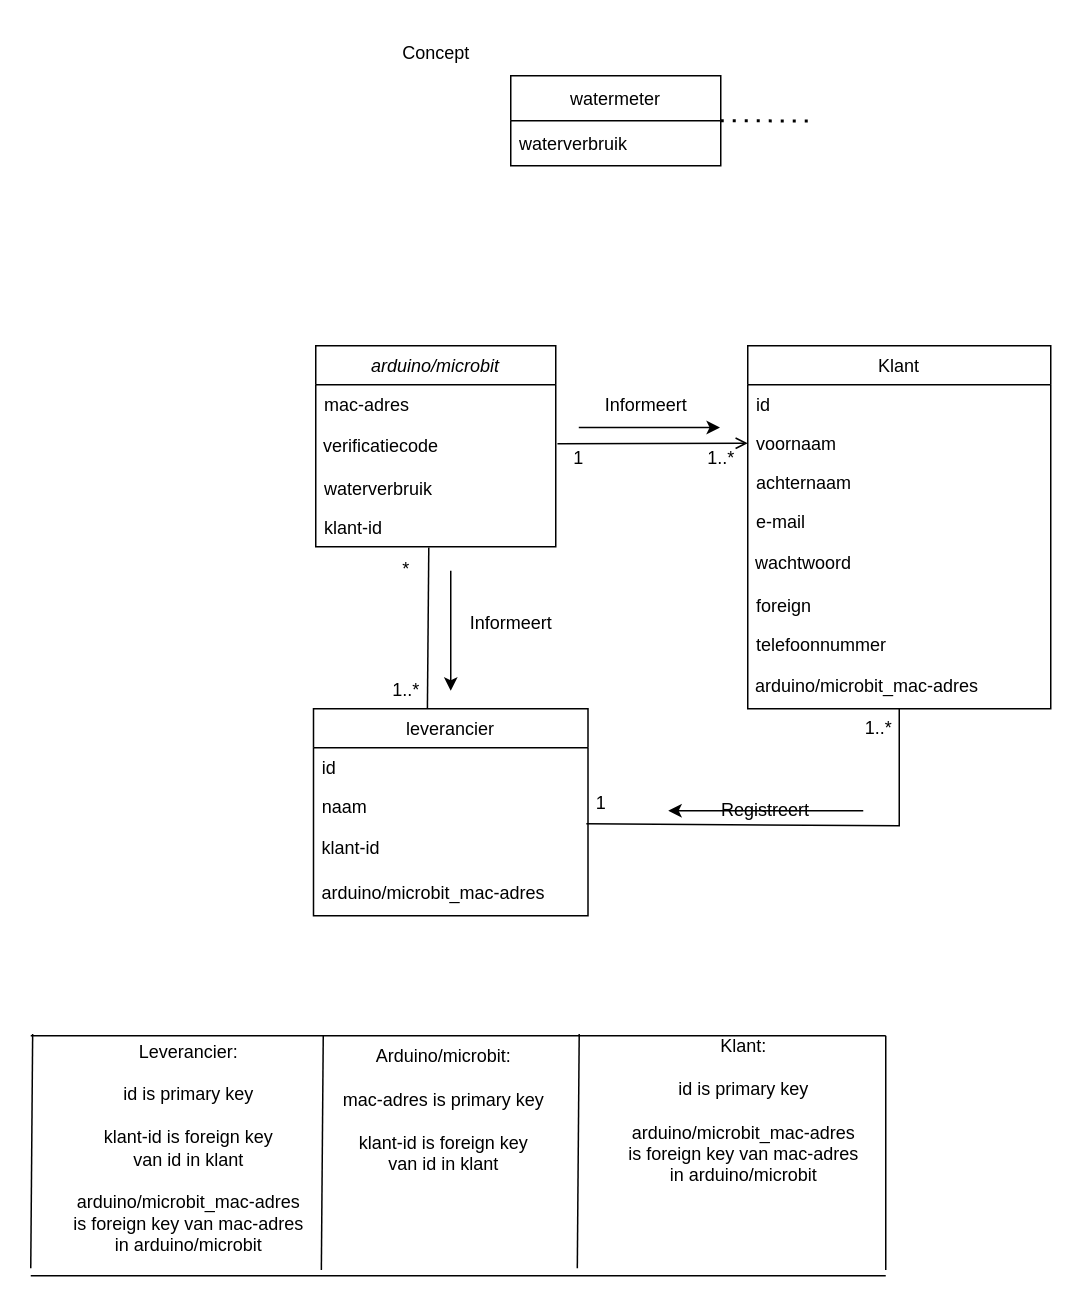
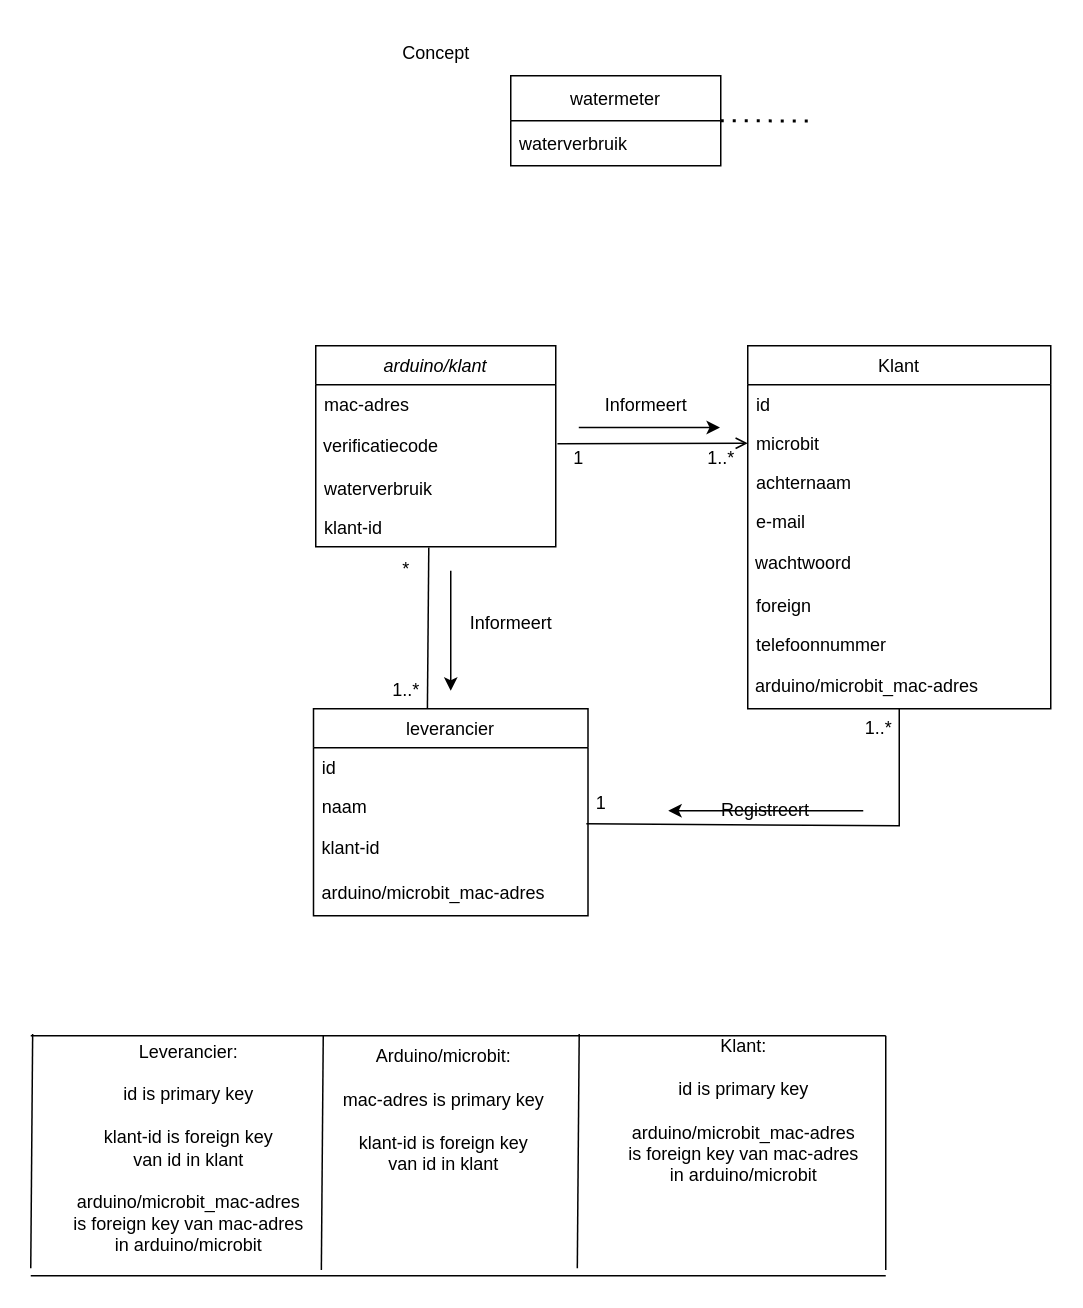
  <mxCell id="0" />
  <mxCell id="1" parent="0" />
- <mxCell id="2" value="arduino/microbit" style="swimlane;fontStyle=2;align=center;verticalAlign=top;childLayout=stackLayout;horizontal=1;startSize=26;horizontalStack=0;resizeParent=1;resizeLast=0;collapsible=1;marginBottom=0;rounded=0;shadow=0;strokeWidth=1;" parent="1" vertex="1"><mxGeometry x="210" y="230" width="160" height="134" as="geometry"><mxRectangle x="230" y="140" width="160" height="26" as="alternateBounds" /></mxGeometry></mxCell>
+ <mxCell id="2" value="arduino/klant" style="swimlane;fontStyle=2;align=center;verticalAlign=top;childLayout=stackLayout;horizontal=1;startSize=26;horizontalStack=0;resizeParent=1;resizeLast=0;collapsible=1;marginBottom=0;rounded=0;shadow=0;strokeWidth=1;" parent="1" vertex="1"><mxGeometry x="210" y="230" width="160" height="134" as="geometry"><mxRectangle x="230" y="140" width="160" height="26" as="alternateBounds" /></mxGeometry></mxCell>
  <mxCell id="3" value="mac-adres" style="text;align=left;verticalAlign=top;spacingLeft=4;spacingRight=4;overflow=hidden;rotatable=0;points=[[0,0.5],[1,0.5]];portConstraint=eastwest;" parent="2" vertex="1"><mxGeometry y="26" width="160" height="26" as="geometry" /></mxCell>
  <mxCell id="4" value="&lt;div align=&quot;left&quot;&gt;&amp;nbsp;verificatiecode&lt;/div&gt;" style="text;html=1;align=left;verticalAlign=middle;resizable=0;points=[];autosize=1;strokeColor=none;fillColor=none;" vertex="1" parent="2"><mxGeometry y="52" width="160" height="30" as="geometry" /></mxCell>
  <mxCell id="5" value="waterverbruik" style="text;align=left;verticalAlign=top;spacingLeft=4;spacingRight=4;overflow=hidden;rotatable=0;points=[[0,0.5],[1,0.5]];portConstraint=eastwest;rounded=0;shadow=0;html=0;" parent="2" vertex="1"><mxGeometry y="82" width="160" height="26" as="geometry" /></mxCell>
  <mxCell id="6" value="klant-id" style="text;align=left;verticalAlign=top;spacingLeft=4;spacingRight=4;overflow=hidden;rotatable=0;points=[[0,0.5],[1,0.5]];portConstraint=eastwest;rounded=0;shadow=0;html=0;" parent="2" vertex="1"><mxGeometry y="108" width="160" height="26" as="geometry" /></mxCell>
  <mxCell id="7" value="leverancier" style="swimlane;fontStyle=0;align=center;verticalAlign=top;childLayout=stackLayout;horizontal=1;startSize=26;horizontalStack=0;resizeParent=1;resizeLast=0;collapsible=1;marginBottom=0;rounded=0;shadow=0;strokeWidth=1;" parent="1" vertex="1"><mxGeometry x="208.5" y="472" width="183" height="138" as="geometry"><mxRectangle x="130" y="380" width="160" height="26" as="alternateBounds" /></mxGeometry></mxCell>
  <mxCell id="8" value="id" style="text;align=left;verticalAlign=top;spacingLeft=4;spacingRight=4;overflow=hidden;rotatable=0;points=[[0,0.5],[1,0.5]];portConstraint=eastwest;" parent="7" vertex="1"><mxGeometry y="26" width="183" height="26" as="geometry" /></mxCell>
  <mxCell id="9" value="naam" style="text;align=left;verticalAlign=top;spacingLeft=4;spacingRight=4;overflow=hidden;rotatable=0;points=[[0,0.5],[1,0.5]];portConstraint=eastwest;rounded=0;shadow=0;html=0;" parent="7" vertex="1"><mxGeometry y="52" width="183" height="26" as="geometry" /></mxCell>
  <mxCell id="10" value="&lt;div align=&quot;left&quot;&gt;&amp;nbsp;klant-id&lt;/div&gt;" style="text;html=1;align=left;verticalAlign=middle;resizable=0;points=[];autosize=1;strokeColor=none;fillColor=none;" vertex="1" parent="7"><mxGeometry y="78" width="183" height="30" as="geometry" /></mxCell>
  <mxCell id="11" value="&lt;div align=&quot;left&quot;&gt;&amp;nbsp;arduino/microbit_mac-adres&lt;/div&gt;" style="text;html=1;align=left;verticalAlign=middle;resizable=0;points=[];autosize=1;strokeColor=none;fillColor=none;" vertex="1" parent="7"><mxGeometry y="108" width="183" height="30" as="geometry" /></mxCell>
  <mxCell id="12" value="Klant" style="swimlane;fontStyle=0;align=center;verticalAlign=top;childLayout=stackLayout;horizontal=1;startSize=26;horizontalStack=0;resizeParent=1;resizeLast=0;collapsible=1;marginBottom=0;rounded=0;shadow=0;strokeWidth=1;" parent="1" vertex="1"><mxGeometry x="498" y="230" width="202" height="242" as="geometry"><mxRectangle x="550" y="140" width="160" height="26" as="alternateBounds" /></mxGeometry></mxCell>
  <mxCell id="13" value="id" style="text;align=left;verticalAlign=top;spacingLeft=4;spacingRight=4;overflow=hidden;rotatable=0;points=[[0,0.5],[1,0.5]];portConstraint=eastwest;rounded=0;shadow=0;html=0;" parent="12" vertex="1"><mxGeometry y="26" width="202" height="26" as="geometry" /></mxCell>
- <mxCell id="14" value="voornaam" style="text;align=left;verticalAlign=top;spacingLeft=4;spacingRight=4;overflow=hidden;rotatable=0;points=[[0,0.5],[1,0.5]];portConstraint=eastwest;" parent="12" vertex="1"><mxGeometry y="52" width="202" height="26" as="geometry" /></mxCell>
+ <mxCell id="14" value="microbit" style="text;align=left;verticalAlign=top;spacingLeft=4;spacingRight=4;overflow=hidden;rotatable=0;points=[[0,0.5],[1,0.5]];portConstraint=eastwest;" parent="12" vertex="1"><mxGeometry y="52" width="202" height="26" as="geometry" /></mxCell>
  <mxCell id="15" value="achternaam" style="text;align=left;verticalAlign=top;spacingLeft=4;spacingRight=4;overflow=hidden;rotatable=0;points=[[0,0.5],[1,0.5]];portConstraint=eastwest;rounded=0;shadow=0;html=0;" parent="12" vertex="1"><mxGeometry y="78" width="202" height="26" as="geometry" /></mxCell>
  <mxCell id="16" value="e-mail" style="text;align=left;verticalAlign=top;spacingLeft=4;spacingRight=4;overflow=hidden;rotatable=0;points=[[0,0.5],[1,0.5]];portConstraint=eastwest;rounded=0;shadow=0;html=0;" parent="12" vertex="1"><mxGeometry y="104" width="202" height="26" as="geometry" /></mxCell>
  <mxCell id="17" value="&lt;div align=&quot;left&quot;&gt;&amp;nbsp;wachtwoord&lt;/div&gt;" style="text;html=1;strokeColor=none;fillColor=none;align=left;verticalAlign=middle;whiteSpace=wrap;rounded=0;" vertex="1" parent="12"><mxGeometry y="130" width="202" height="30" as="geometry" /></mxCell>
  <mxCell id="18" value="foreign" style="text;align=left;verticalAlign=top;spacingLeft=4;spacingRight=4;overflow=hidden;rotatable=0;points=[[0,0.5],[1,0.5]];portConstraint=eastwest;rounded=0;shadow=0;html=0;" parent="12" vertex="1"><mxGeometry y="160" width="202" height="26" as="geometry" /></mxCell>
  <mxCell id="19" value="telefoonnummer" style="text;align=left;verticalAlign=top;spacingLeft=4;spacingRight=4;overflow=hidden;rotatable=0;points=[[0,0.5],[1,0.5]];portConstraint=eastwest;" parent="12" vertex="1"><mxGeometry y="186" width="202" height="26" as="geometry" /></mxCell>
  <mxCell id="20" value="&lt;div align=&quot;left&quot;&gt;&amp;nbsp;arduino/microbit_mac-adres&lt;/div&gt;" style="text;html=1;strokeColor=none;fillColor=none;align=left;verticalAlign=middle;whiteSpace=wrap;rounded=0;" vertex="1" parent="12"><mxGeometry y="212" width="202" height="30" as="geometry" /></mxCell>
  <mxCell id="21" value="&lt;div&gt;Leverancier:&lt;/div&gt;&lt;div&gt;&lt;br&gt;&lt;/div&gt;id is primary key&lt;div&gt;&lt;br&gt;klant-id is foreign key&lt;br&gt;van id in klant&lt;br&gt;&lt;/div&gt;&lt;div&gt;&lt;br&gt;&lt;/div&gt;&lt;div&gt;arduino/microbit_mac-adres&lt;br&gt;is foreign key van mac-adres&lt;br&gt;in arduino/microbit&lt;br&gt;&lt;/div&gt;" style="text;html=1;align=center;verticalAlign=middle;resizable=0;points=[];autosize=1;strokeColor=none;fillColor=none;" vertex="1" parent="1"><mxGeometry x="30" y="685" width="190" height="160" as="geometry" /></mxCell>
  <mxCell id="22" value="&lt;div&gt;Arduino/microbit:&lt;/div&gt;&lt;div&gt;&lt;br&gt;&lt;/div&gt;&lt;div&gt;mac-adres is primary key&lt;br&gt;&lt;/div&gt;&lt;div&gt;&lt;br&gt;&lt;/div&gt;&lt;div&gt;klant-id is foreign key&lt;br&gt;van id in klant&lt;/div&gt;" style="text;html=1;align=center;verticalAlign=middle;resizable=0;points=[];autosize=1;strokeColor=none;fillColor=none;" vertex="1" parent="1"><mxGeometry x="210" y="690" width="170" height="100" as="geometry" /></mxCell>
  <mxCell id="23" value="&lt;div&gt;Klant:&lt;/div&gt;&lt;div&gt;&lt;br&gt;&lt;/div&gt;&lt;div&gt;id is primary key&lt;br&gt;&lt;/div&gt;&lt;br&gt;arduino/microbit_mac-adres&lt;br&gt;is foreign key van mac-adres&lt;br&gt;in arduino/microbit" style="text;html=1;align=center;verticalAlign=middle;resizable=0;points=[];autosize=1;strokeColor=none;fillColor=none;" vertex="1" parent="1"><mxGeometry x="400" y="685" width="190" height="110" as="geometry" /></mxCell>
  <mxCell id="24" value="" style="endArrow=none;html=1;rounded=0;entryX=0.967;entryY=1.007;entryDx=0;entryDy=0;entryPerimeter=0;" edge="1" parent="1" target="21"><mxGeometry width="50" height="50" relative="1" as="geometry"><mxPoint x="215" y="690" as="sourcePoint" /><mxPoint x="215" y="770" as="targetPoint" /></mxGeometry></mxCell>
  <mxCell id="25" value="" style="endArrow=none;dashed=1;html=1;dashPattern=1 3;strokeWidth=2;rounded=0;entryX=0.007;entryY=-0.071;entryDx=0;entryDy=0;entryPerimeter=0;" edge="1" parent="1"><mxGeometry width="50" height="50" relative="1" as="geometry"><mxPoint x="480" y="80" as="sourcePoint" /><mxPoint x="541.12" y="80.154" as="targetPoint" /></mxGeometry></mxCell>
  <mxCell id="26" value="watermeter" style="swimlane;fontStyle=0;childLayout=stackLayout;horizontal=1;startSize=30;horizontalStack=0;resizeParent=1;resizeParentMax=0;resizeLast=0;collapsible=1;marginBottom=0;" vertex="1" parent="1"><mxGeometry x="340" y="50" width="140" height="60" as="geometry" /></mxCell>
  <mxCell id="27" value="waterverbruik" style="text;strokeColor=none;fillColor=none;align=left;verticalAlign=middle;spacingLeft=4;spacingRight=4;overflow=hidden;points=[[0,0.5],[1,0.5]];portConstraint=eastwest;rotatable=0;" vertex="1" parent="26"><mxGeometry y="30" width="140" height="30" as="geometry" /></mxCell>
  <mxCell id="28" value="Concept" style="text;html=1;align=center;verticalAlign=middle;resizable=0;points=[];autosize=1;strokeColor=none;fillColor=none;" vertex="1" parent="1"><mxGeometry x="255" y="20" width="70" height="30" as="geometry" /></mxCell>
  <mxCell id="29" value="" style="endArrow=none;html=1;rounded=0;exitX=0.415;exitY=0;exitDx=0;exitDy=0;exitPerimeter=0;entryX=0.471;entryY=1.019;entryDx=0;entryDy=0;entryPerimeter=0;" edge="1" parent="1" source="7" target="6"><mxGeometry width="50" height="50" relative="1" as="geometry"><mxPoint x="290" y="470" as="sourcePoint" /><mxPoint x="284" y="360" as="targetPoint" /></mxGeometry></mxCell>
  <mxCell id="30" value="" style="endArrow=open;html=1;rounded=0;entryX=0;entryY=0.5;entryDx=0;entryDy=0;exitX=1.007;exitY=0.444;exitDx=0;exitDy=0;exitPerimeter=0;" edge="1" parent="1" source="4" target="14"><mxGeometry width="50" height="50" relative="1" as="geometry"><mxPoint x="510" y="600" as="sourcePoint" /><mxPoint x="560" y="550" as="targetPoint" /></mxGeometry></mxCell>
  <mxCell id="31" value="" style="endArrow=none;html=1;rounded=0;exitX=0.994;exitY=-0.044;exitDx=0;exitDy=0;entryX=0.5;entryY=1;entryDx=0;entryDy=0;exitPerimeter=0;" edge="1" parent="1" source="10" target="20"><mxGeometry width="50" height="50" relative="1" as="geometry"><mxPoint x="500" y="590" as="sourcePoint" /><mxPoint x="600" y="537" as="targetPoint" /><Array as="points"><mxPoint x="599" y="550" /></Array></mxGeometry></mxCell>
  <mxCell id="32" value="Informeert" style="text;html=1;align=center;verticalAlign=middle;resizable=0;points=[];autosize=1;strokeColor=none;fillColor=none;" vertex="1" parent="1"><mxGeometry x="295" y="400" width="90" height="30" as="geometry" /></mxCell>
  <mxCell id="33" value="" style="endArrow=classic;html=1;rounded=0;" edge="1" parent="1"><mxGeometry width="50" height="50" relative="1" as="geometry"><mxPoint x="300" y="380" as="sourcePoint" /><mxPoint x="300" y="460" as="targetPoint" /></mxGeometry></mxCell>
  <mxCell id="34" value="Informeert" style="text;html=1;align=center;verticalAlign=middle;resizable=0;points=[];autosize=1;strokeColor=none;fillColor=none;" vertex="1" parent="1"><mxGeometry x="385" y="255" width="90" height="30" as="geometry" /></mxCell>
  <mxCell id="35" value="" style="endArrow=classic;html=1;rounded=0;entryX=1.05;entryY=0.983;entryDx=0;entryDy=0;entryPerimeter=0;exitX=0.004;exitY=0.983;exitDx=0;exitDy=0;exitPerimeter=0;" edge="1" parent="1" source="34" target="34"><mxGeometry width="50" height="50" relative="1" as="geometry"><mxPoint x="400" y="370" as="sourcePoint" /><mxPoint x="450" y="320" as="targetPoint" /></mxGeometry></mxCell>
  <mxCell id="36" value="Registreert" style="text;html=1;strokeColor=none;fillColor=none;align=center;verticalAlign=middle;whiteSpace=wrap;rounded=0;" vertex="1" parent="1"><mxGeometry x="480" y="525" width="60" height="30" as="geometry" /></mxCell>
  <mxCell id="37" value="" style="endArrow=classic;html=1;rounded=0;" edge="1" parent="1"><mxGeometry width="50" height="50" relative="1" as="geometry"><mxPoint x="575" y="540" as="sourcePoint" /><mxPoint x="445" y="540" as="targetPoint" /></mxGeometry></mxCell>
  <mxCell id="38" value="1" style="text;html=1;align=center;verticalAlign=middle;resizable=0;points=[];autosize=1;strokeColor=none;fillColor=none;" vertex="1" parent="1"><mxGeometry x="385" y="520" width="30" height="30" as="geometry" /></mxCell>
  <mxCell id="39" value="1..*" style="text;html=1;align=center;verticalAlign=middle;resizable=0;points=[];autosize=1;strokeColor=none;fillColor=none;" vertex="1" parent="1"><mxGeometry x="565" y="470" width="40" height="30" as="geometry" /></mxCell>
  <mxCell id="40" value="1..*" style="text;html=1;align=center;verticalAlign=middle;resizable=0;points=[];autosize=1;strokeColor=none;fillColor=none;" vertex="1" parent="1"><mxGeometry x="250" y="445" width="40" height="30" as="geometry" /></mxCell>
  <mxCell id="41" value="*" style="text;html=1;align=center;verticalAlign=middle;resizable=0;points=[];autosize=1;strokeColor=none;fillColor=none;" vertex="1" parent="1"><mxGeometry x="255" y="364" width="30" height="30" as="geometry" /></mxCell>
  <mxCell id="42" value="1..*" style="text;html=1;align=center;verticalAlign=middle;resizable=0;points=[];autosize=1;strokeColor=none;fillColor=none;" vertex="1" parent="1"><mxGeometry x="460" y="290" width="40" height="30" as="geometry" /></mxCell>
  <mxCell id="43" value="1" style="text;html=1;align=center;verticalAlign=middle;resizable=0;points=[];autosize=1;strokeColor=none;fillColor=none;" vertex="1" parent="1"><mxGeometry x="370" y="290" width="30" height="30" as="geometry" /></mxCell>
  <mxCell id="44" value="" style="endArrow=none;html=1;rounded=0;entryX=0.967;entryY=1.007;entryDx=0;entryDy=0;entryPerimeter=0;" edge="1" parent="1"><mxGeometry width="50" height="50" relative="1" as="geometry"><mxPoint x="385.64" y="688.88" as="sourcePoint" /><mxPoint x="384.37" y="845" as="targetPoint" /></mxGeometry></mxCell>
  <mxCell id="45" value="" style="endArrow=none;html=1;rounded=0;entryX=0.967;entryY=1.007;entryDx=0;entryDy=0;entryPerimeter=0;" edge="1" parent="1"><mxGeometry width="50" height="50" relative="1" as="geometry"><mxPoint x="21.27" y="688.88" as="sourcePoint" /><mxPoint x="20" y="845" as="targetPoint" /></mxGeometry></mxCell>
  <mxCell id="46" value="" style="endArrow=none;html=1;rounded=0;entryX=0.967;entryY=1.007;entryDx=0;entryDy=0;entryPerimeter=0;" edge="1" parent="1"><mxGeometry width="50" height="50" relative="1" as="geometry"><mxPoint x="590" y="690" as="sourcePoint" /><mxPoint x="590" y="846.12" as="targetPoint" /></mxGeometry></mxCell>
  <mxCell id="47" value="" style="endArrow=none;html=1;rounded=0;" edge="1" parent="1"><mxGeometry width="50" height="50" relative="1" as="geometry"><mxPoint x="20" y="690" as="sourcePoint" /><mxPoint x="590" y="690" as="targetPoint" /></mxGeometry></mxCell>
  <mxCell id="48" value="" style="endArrow=none;html=1;rounded=0;" edge="1" parent="1"><mxGeometry width="50" height="50" relative="1" as="geometry"><mxPoint x="20" y="850" as="sourcePoint" /><mxPoint x="590" y="850" as="targetPoint" /></mxGeometry></mxCell>
